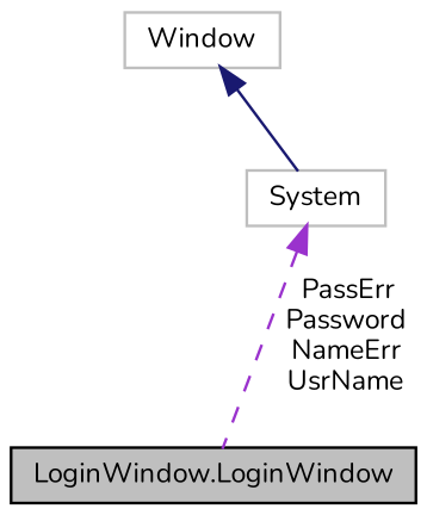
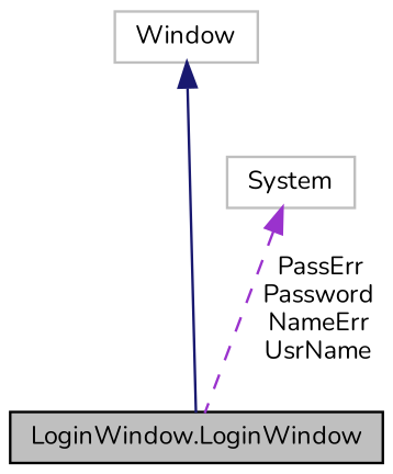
  digraph {
    fontname=Nunito
    node [color=grey75 fillcolor=white fontname=Nunito fontsize=10 shape=record style=filled]
    edge [dir=back fontname=Nunito fontsize=10 labelfontname=Helvetica labelfontsize=10]
    n1 [color=black fillcolor=grey75 fontcolor=black height=0.2 label="LoginWindow.LoginWindow" width=0.4]
    n2 [height=0.2 label=Window width=0.4]
    n3 [height=0.2 label=System width=0.4]
-   n2 -> n3 [color=midnightblue style=solid]
+   n2 -> n1 [color=midnightblue style=solid]
    n3 -> n1 [color=darkorchid3 label=" PassErr\nPassword\nNameErr\nUsrName" style=dashed]
  }
